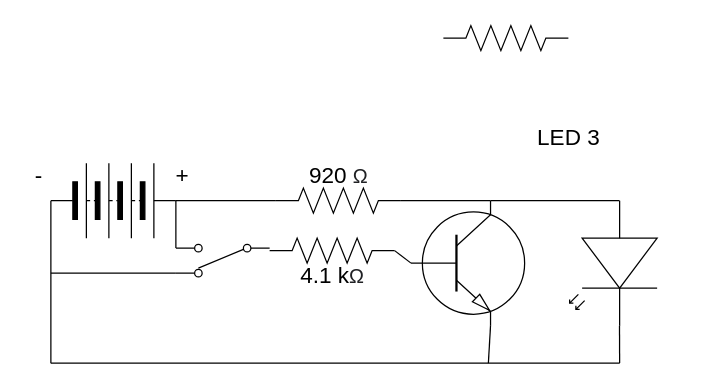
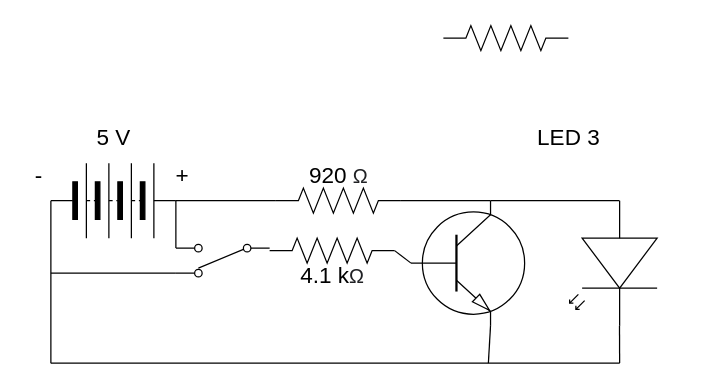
  <mxCell id="0" />
  <mxCell id="1" parent="0" />
  <mxCell id="2" style="edgeStyle=none;html=1;exitX=0;exitY=0.5;exitDx=0;exitDy=0;endArrow=none;endFill=0;startSize=3;" parent="1" source="5" edge="1"><mxGeometry relative="1" as="geometry"><mxPoint x="40" y="290" as="targetPoint" /></mxGeometry></mxCell>
  <mxCell id="3" style="edgeStyle=none;html=1;exitX=1;exitY=0.5;exitDx=0;exitDy=0;entryX=1;entryY=0.885;entryDx=0;entryDy=0;entryPerimeter=0;endArrow=none;endFill=0;startSize=6;" parent="1" source="5" target="15" edge="1"><mxGeometry relative="1" as="geometry" /></mxCell>
  <mxCell id="4" style="edgeStyle=none;html=1;exitX=1;exitY=0.5;exitDx=0;exitDy=0;entryX=0;entryY=0.5;entryDx=0;entryDy=0;entryPerimeter=0;endArrow=none;endFill=0;" edge="1" parent="1" source="5" target="7"><mxGeometry relative="1" as="geometry" /></mxCell>
  <mxCell id="5" value="" style="pointerEvents=1;verticalLabelPosition=bottom;shadow=0;dashed=0;align=center;html=1;verticalAlign=top;shape=mxgraph.electrical.miscellaneous.batteryStack;" parent="1" vertex="1"><mxGeometry x="40" y="130" width="100" height="60" as="geometry" /></mxCell>
  <mxCell id="6" style="edgeStyle=none;html=1;exitX=1;exitY=0.5;exitDx=0;exitDy=0;exitPerimeter=0;endArrow=none;endFill=0;entryX=0.7;entryY=0;entryDx=0;entryDy=0;entryPerimeter=0;" edge="1" parent="1" source="7" target="18"><mxGeometry relative="1" as="geometry"><mxPoint x="360" y="150" as="targetPoint" /></mxGeometry></mxCell>
  <mxCell id="7" value="" style="pointerEvents=1;verticalLabelPosition=bottom;shadow=0;dashed=0;align=center;html=1;verticalAlign=top;shape=mxgraph.electrical.resistors.resistor_2;" parent="1" vertex="1"><mxGeometry x="220" y="150" width="100" height="20" as="geometry" /></mxCell>
  <mxCell id="8" style="edgeStyle=none;html=1;endArrow=none;endFill=0;" edge="1" parent="1"><mxGeometry relative="1" as="geometry"><mxPoint x="495" y="290" as="targetPoint" /><mxPoint x="40" y="290" as="sourcePoint" /></mxGeometry></mxCell>
  <mxCell id="9" value="&lt;font style=&quot;font-size: 18px&quot;&gt;-&lt;/font&gt;" style="text;html=1;resizable=0;autosize=1;align=center;verticalAlign=middle;points=[];fillColor=none;strokeColor=none;rounded=0;fontFamily=Helvetica;fontSize=11;fontColor=default;" parent="1" vertex="1"><mxGeometry x="20" y="130" width="20" height="20" as="geometry" /></mxCell>
  <mxCell id="10" value="&lt;font style=&quot;font-size: 18px&quot;&gt;+&lt;/font&gt;" style="text;html=1;resizable=0;autosize=1;align=center;verticalAlign=middle;points=[];fillColor=none;strokeColor=none;rounded=0;fontFamily=Helvetica;fontSize=11;fontColor=default;" parent="1" vertex="1"><mxGeometry x="130" y="130" width="30" height="20" as="geometry" /></mxCell>
+ <mxCell id="11" value="&lt;font style=&quot;font-size: 18px&quot;&gt;5 V&lt;br&gt;&lt;/font&gt;" style="text;html=1;resizable=0;autosize=1;align=center;verticalAlign=middle;points=[];fillColor=none;strokeColor=none;rounded=0;fontFamily=Helvetica;fontSize=11;fontColor=default;" parent="1" vertex="1"><mxGeometry x="70" y="100" width="40" height="20" as="geometry" /></mxCell>
  <mxCell id="12" value="&lt;font style=&quot;font-size: 18px&quot;&gt;920&amp;nbsp;&lt;/font&gt;&lt;span style=&quot;color: rgb(32 , 33 , 36) ; font-family: &amp;#34;arial&amp;#34; , sans-serif ; font-size: 16px ; text-align: left ; background-color: rgb(255 , 255 , 255)&quot;&gt;Ω&lt;/span&gt;" style="text;html=1;resizable=0;autosize=1;align=center;verticalAlign=middle;points=[];fillColor=none;strokeColor=none;rounded=0;fontFamily=Helvetica;fontSize=11;fontColor=default;" parent="1" vertex="1"><mxGeometry x="240" y="130" width="60" height="20" as="geometry" /></mxCell>
  <mxCell id="13" value="&lt;font style=&quot;font-size: 18px&quot;&gt;LED 3&lt;/font&gt;" style="text;html=1;resizable=0;autosize=1;align=center;verticalAlign=middle;points=[];fillColor=none;strokeColor=none;rounded=0;fontFamily=Helvetica;fontSize=11;fontColor=default;" parent="1" vertex="1"><mxGeometry x="419" y="100" width="70" height="20" as="geometry" /></mxCell>
  <mxCell id="14" style="edgeStyle=none;html=1;exitX=1;exitY=0.115;exitDx=0;exitDy=0;exitPerimeter=0;endArrow=none;endFill=0;startSize=6;" parent="1" source="15" edge="1"><mxGeometry relative="1" as="geometry"><mxPoint x="40" y="218" as="targetPoint" /></mxGeometry></mxCell>
  <mxCell id="15" value="" style="pointerEvents=1;verticalLabelPosition=bottom;shadow=0;dashed=0;align=center;html=1;verticalAlign=top;shape=mxgraph.electrical.electro-mechanical.2-way_switch;rotation=-180;" parent="1" vertex="1"><mxGeometry x="140" y="195" width="75" height="26" as="geometry" /></mxCell>
  <mxCell id="16" style="edgeStyle=none;html=1;exitX=0.7;exitY=1;exitDx=0;exitDy=0;exitPerimeter=0;endArrow=none;endFill=0;startSize=6;" parent="1" source="18" edge="1"><mxGeometry relative="1" as="geometry"><mxPoint x="390" y="290" as="targetPoint" /></mxGeometry></mxCell>
  <mxCell id="17" style="edgeStyle=none;html=1;exitX=0.7;exitY=0;exitDx=0;exitDy=0;exitPerimeter=0;entryX=0;entryY=0.57;entryDx=0;entryDy=0;entryPerimeter=0;endArrow=none;endFill=0;" edge="1" parent="1" source="18" target="24"><mxGeometry relative="1" as="geometry" /></mxCell>
  <mxCell id="18" value="" style="verticalLabelPosition=bottom;shadow=0;dashed=0;align=center;html=1;verticalAlign=top;shape=mxgraph.electrical.transistors.npn_transistor_1;rotation=0;flipH=0;" parent="1" vertex="1"><mxGeometry x="326.05" y="160" width="95" height="100" as="geometry" /></mxCell>
  <mxCell id="19" style="edgeStyle=none;html=1;exitX=1;exitY=0.5;exitDx=0;exitDy=0;exitPerimeter=0;entryX=0;entryY=0.5;entryDx=0;entryDy=0;entryPerimeter=0;endArrow=none;endFill=0;startSize=6;" parent="1" source="20" target="18" edge="1"><mxGeometry relative="1" as="geometry" /></mxCell>
  <mxCell id="20" value="" style="pointerEvents=1;verticalLabelPosition=bottom;shadow=0;dashed=0;align=center;html=1;verticalAlign=top;shape=mxgraph.electrical.resistors.resistor_2;" parent="1" vertex="1"><mxGeometry x="215" y="190" width="100" height="20" as="geometry" /></mxCell>
  <mxCell id="21" value="&lt;font style=&quot;font-size: 18px&quot;&gt;4.1 k&lt;/font&gt;&lt;span style=&quot;color: rgb(32 , 33 , 36) ; font-family: &amp;#34;arial&amp;#34; , sans-serif ; font-size: 16px ; text-align: left ; background-color: rgb(255 , 255 , 255)&quot;&gt;Ω&lt;/span&gt;" style="text;html=1;resizable=0;autosize=1;align=center;verticalAlign=middle;points=[];fillColor=none;strokeColor=none;rounded=0;fontFamily=Helvetica;fontSize=11;fontColor=default;" parent="1" vertex="1"><mxGeometry x="230" y="210" width="70" height="20" as="geometry" /></mxCell>
  <mxCell id="22" value="" style="pointerEvents=1;verticalLabelPosition=bottom;shadow=0;dashed=0;align=center;html=1;verticalAlign=top;shape=mxgraph.electrical.resistors.resistor_2;" vertex="1" parent="1"><mxGeometry x="354" y="20" width="100" height="20" as="geometry" /></mxCell>
  <mxCell id="23" style="edgeStyle=none;html=1;exitX=1;exitY=0.57;exitDx=0;exitDy=0;exitPerimeter=0;endArrow=none;endFill=0;" edge="1" parent="1" source="24"><mxGeometry relative="1" as="geometry"><mxPoint x="495" y="290" as="targetPoint" /></mxGeometry></mxCell>
  <mxCell id="24" value="" style="verticalLabelPosition=bottom;shadow=0;dashed=0;align=center;html=1;verticalAlign=top;shape=mxgraph.electrical.opto_electronics.led_2;pointerEvents=1;flipH=1;rotation=-90;" vertex="1" parent="1"><mxGeometry x="440" y="175" width="100" height="70" as="geometry" /></mxCell>
